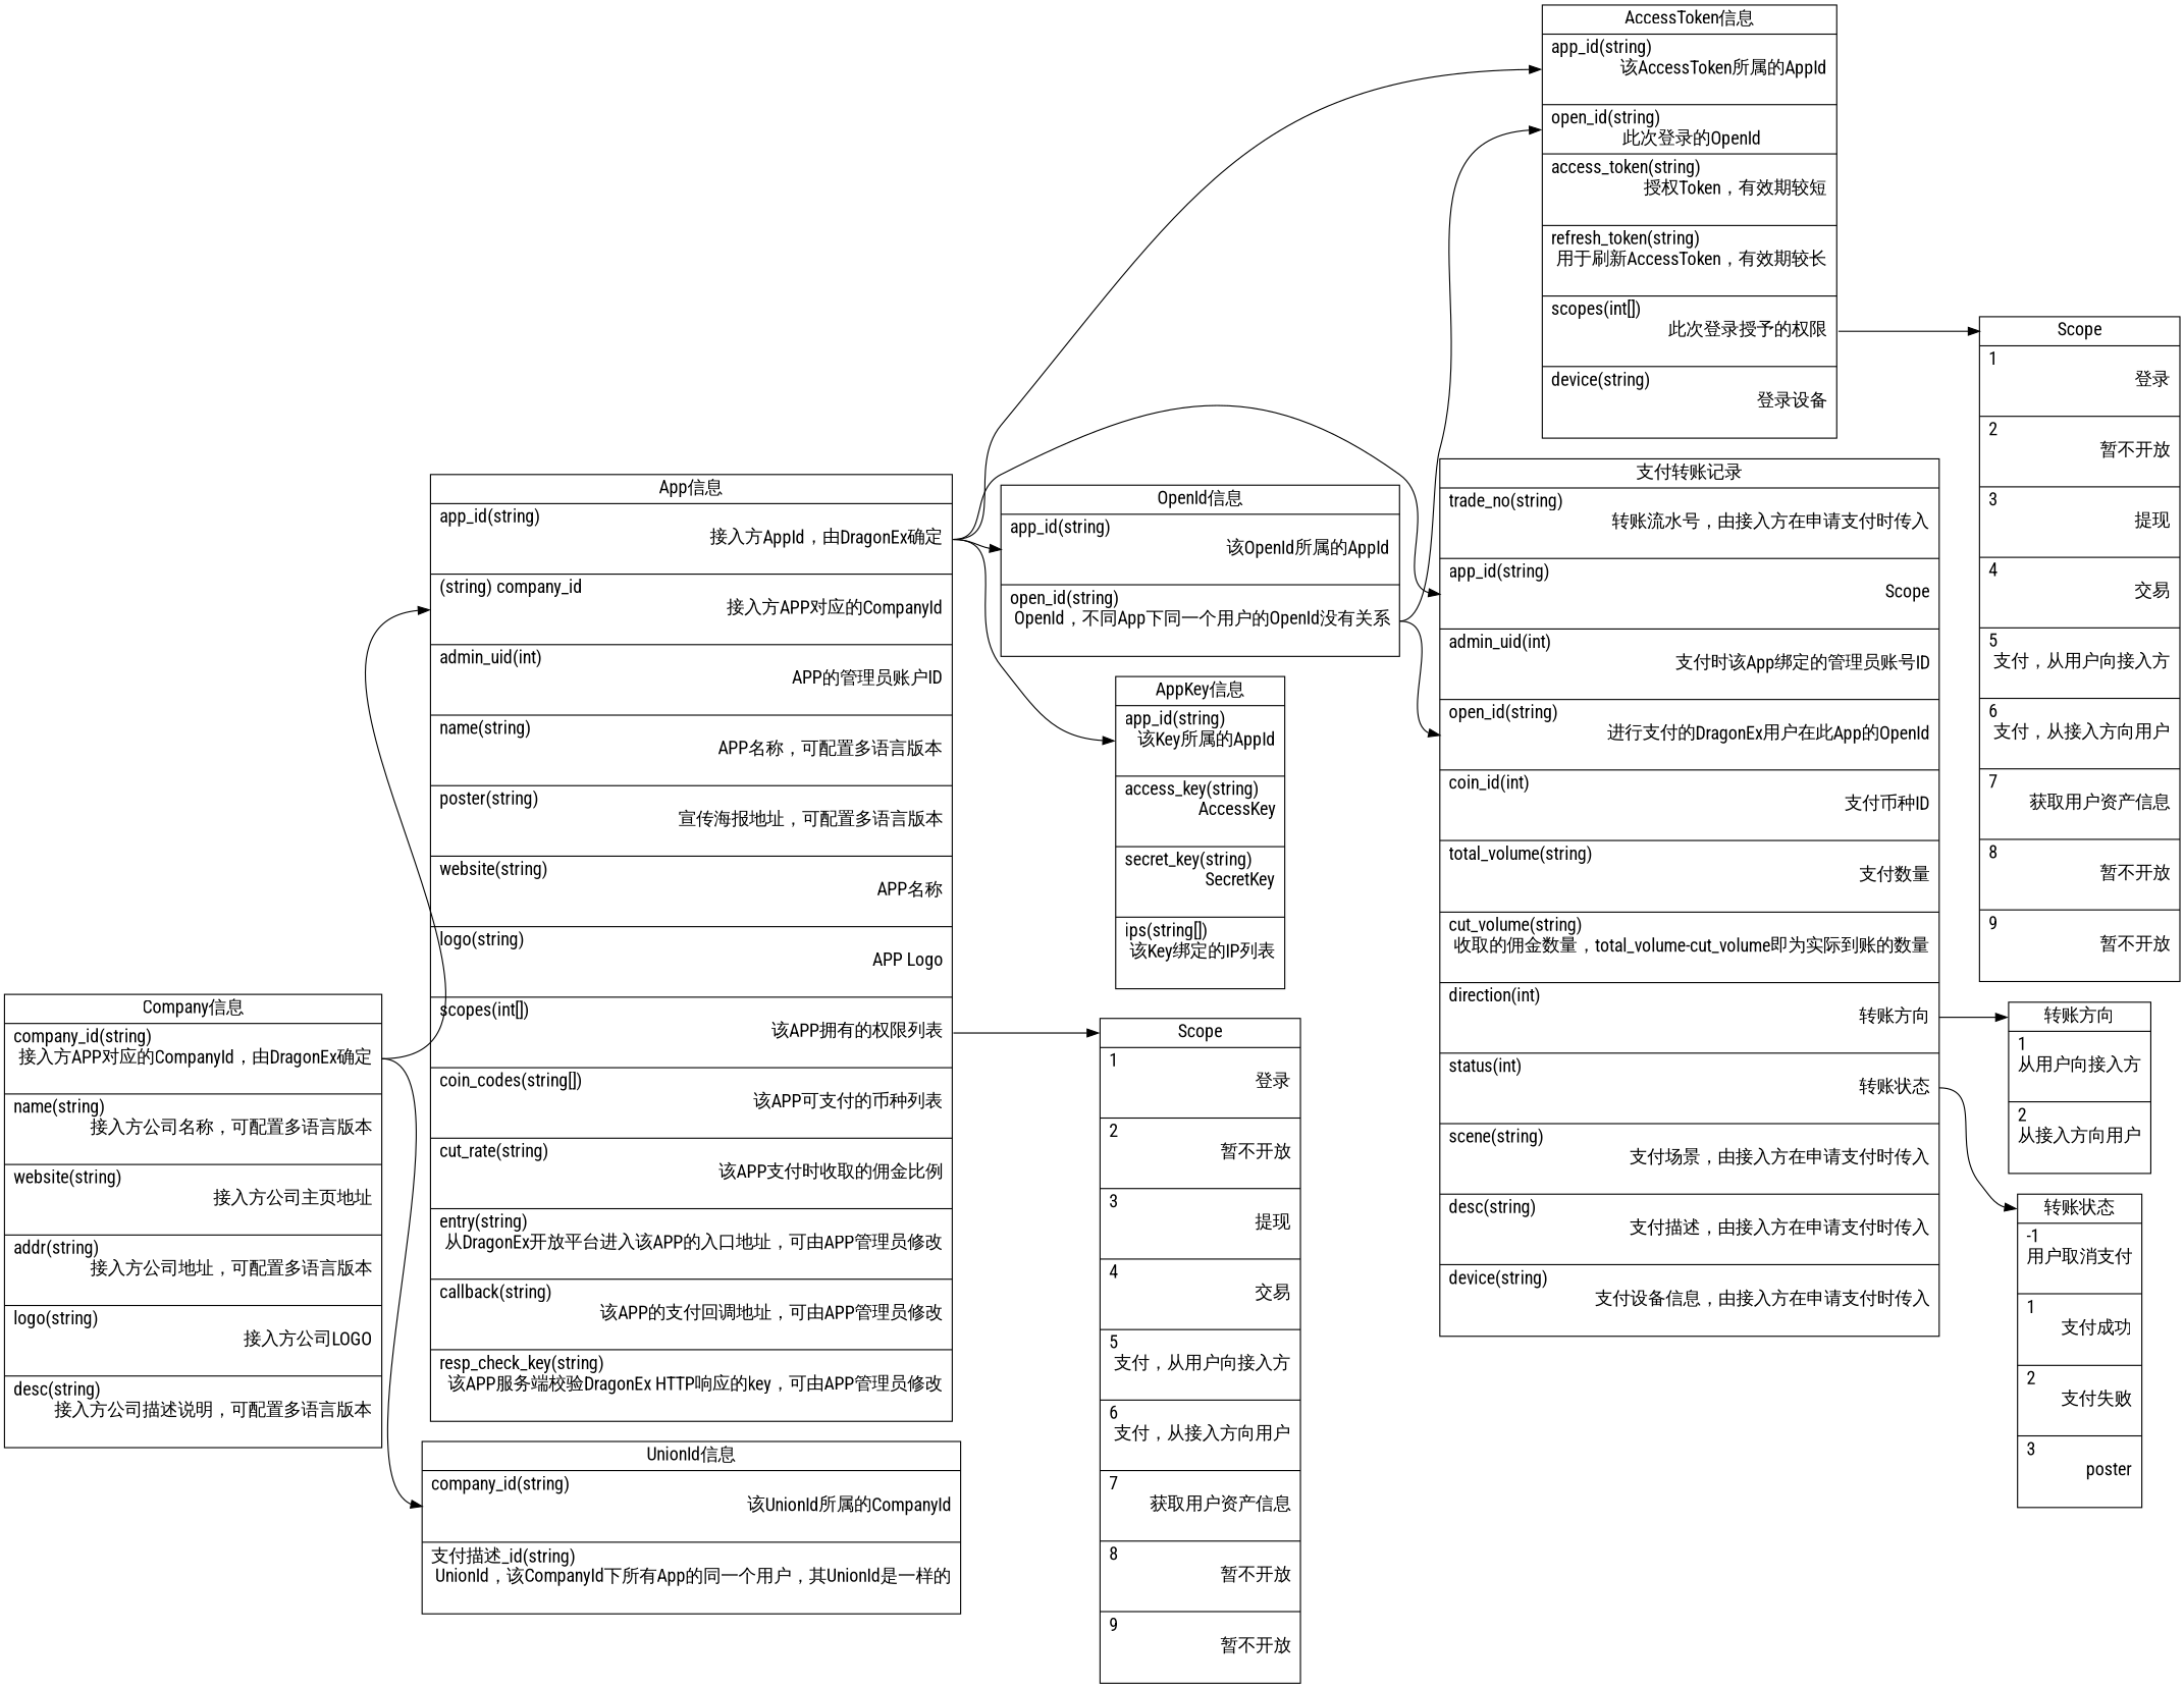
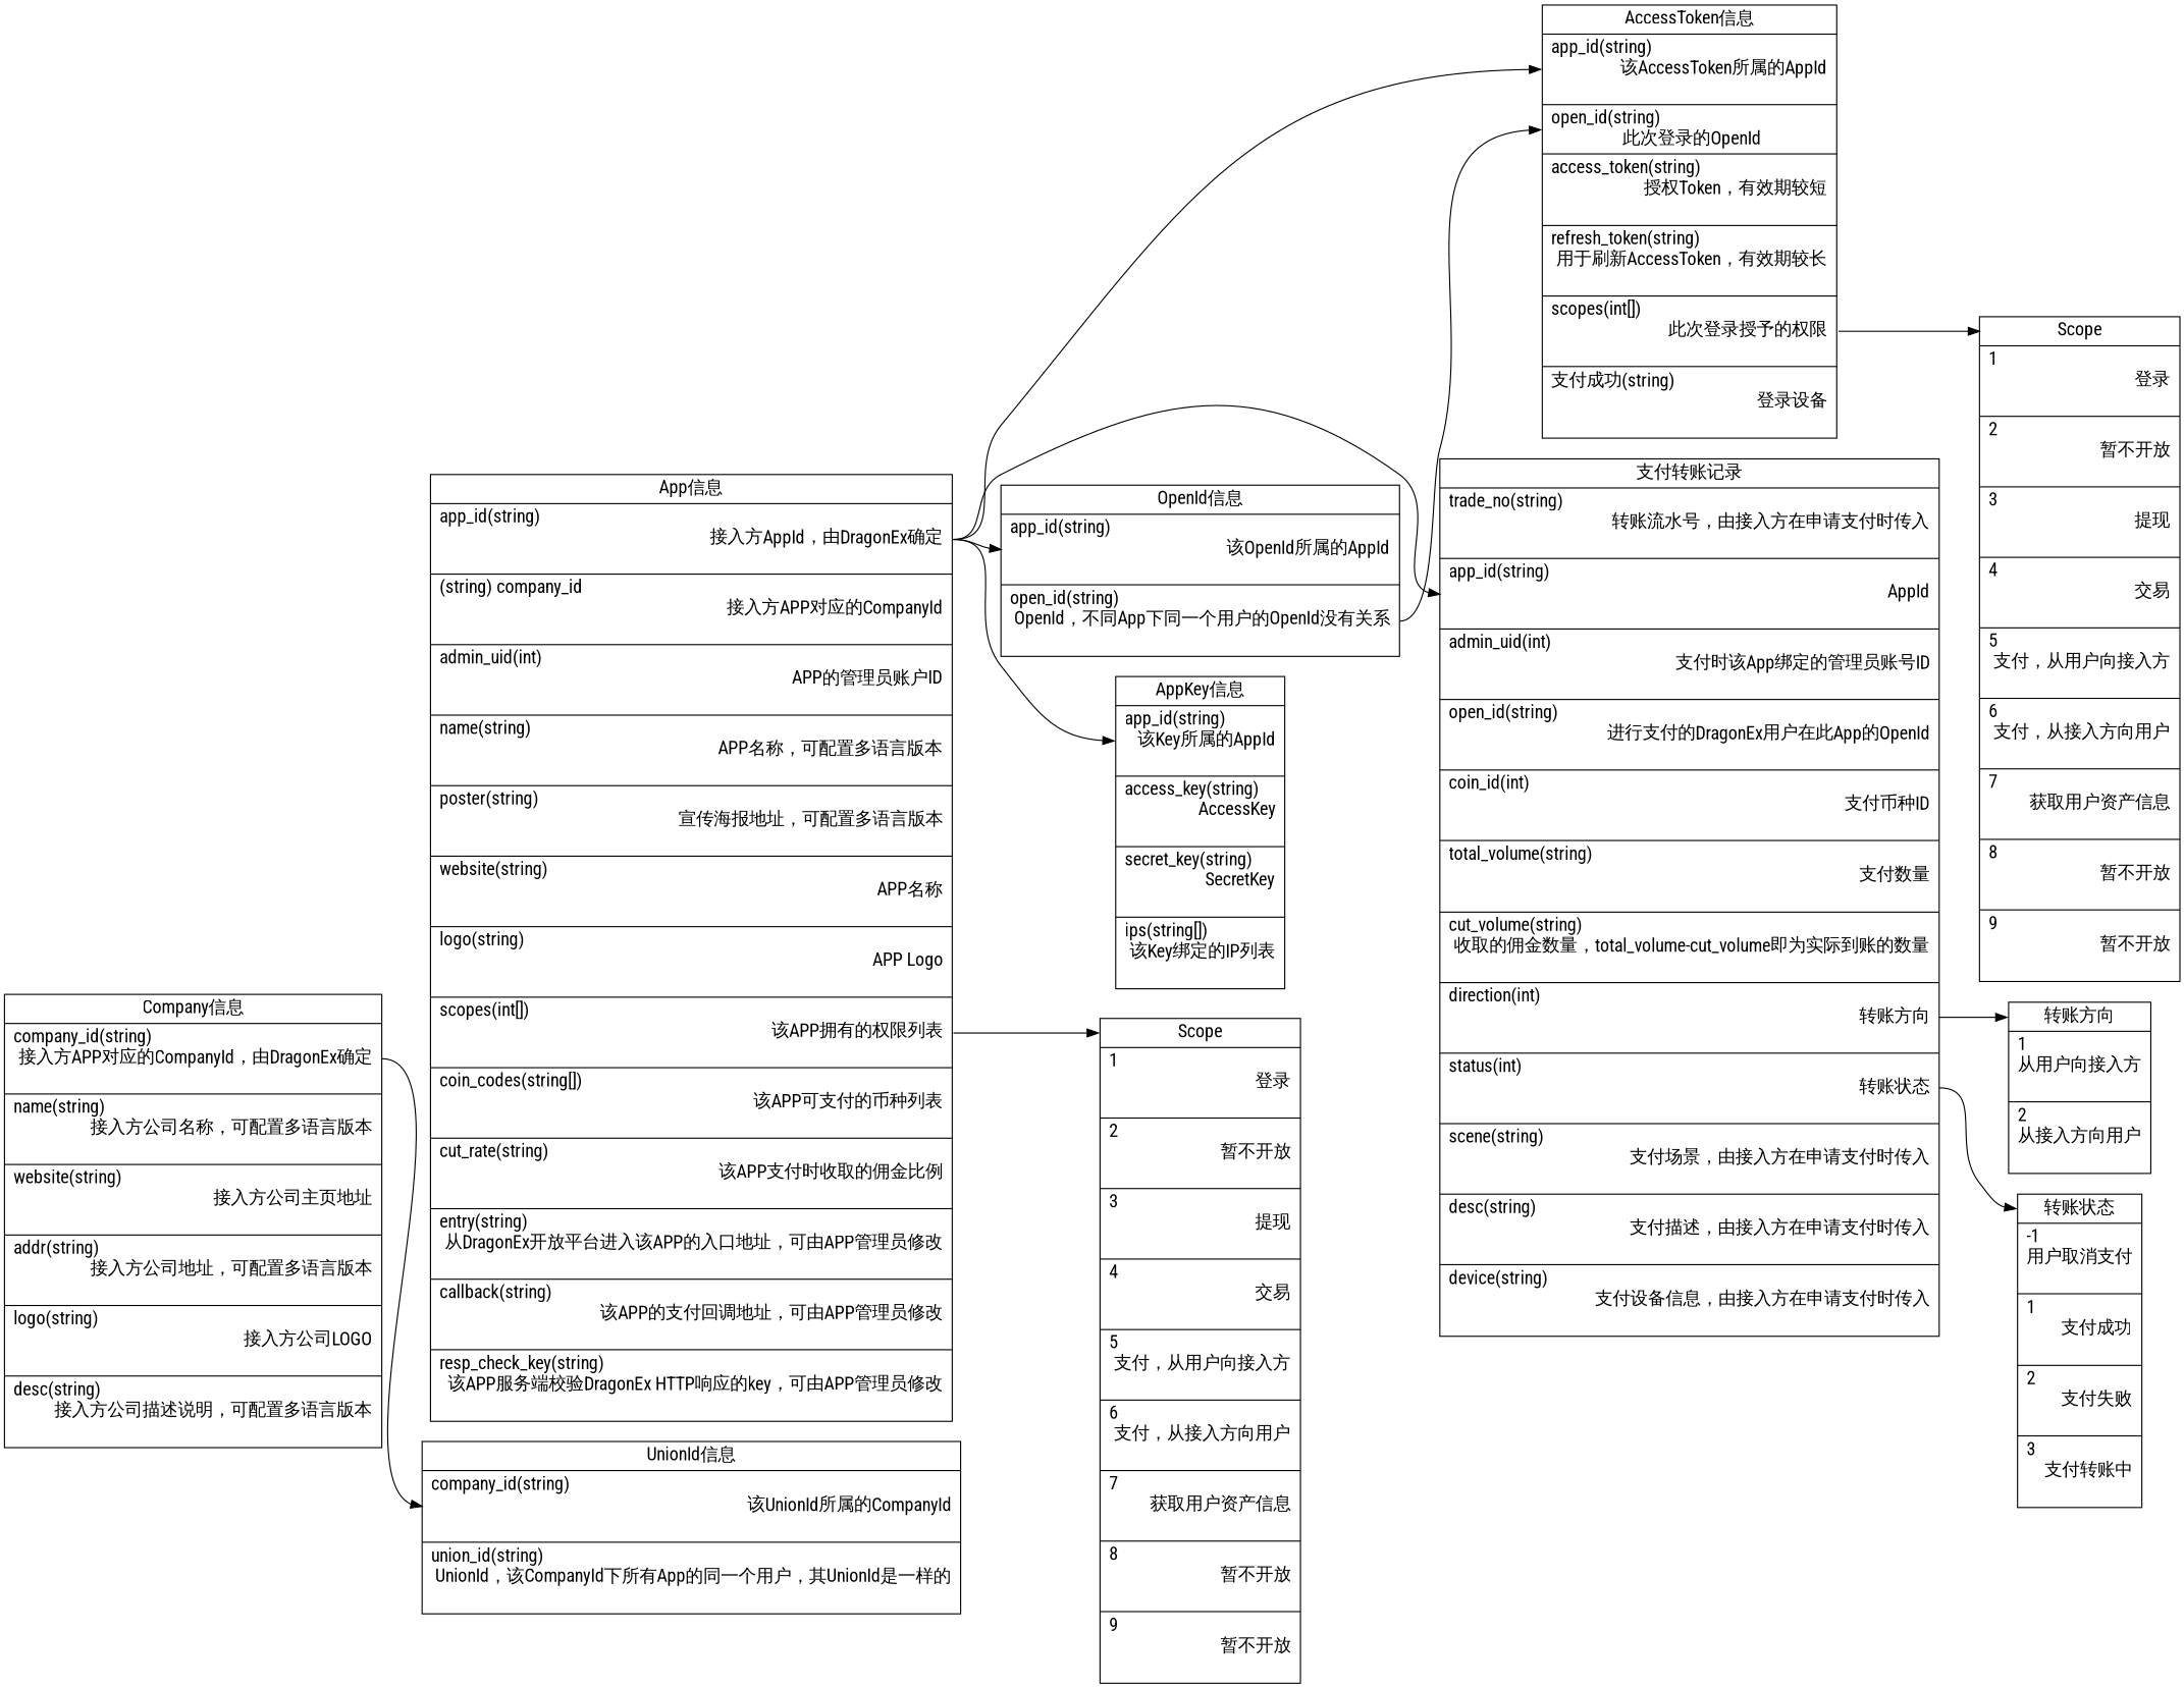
  digraph {
    fontname="Roboto Condensed"
    rankdir=LR
    node [fontname="Roboto Condensed" fontsize=16 shape=record]
    edge [fontname="Roboto Condensed" headport=app_id tailport=app_id]
    n1 [label="Company信息\n    | <company_id> company_id(string) \l 接入方APP对应的CompanyId，由DragonEx确定\r\n    | name(string) \l 接入方公司名称，可配置多语言版本\r\n    | website(string) \l 接入方公司主页地址\r\n    | addr(string) \l 接入方公司地址，可配置多语言版本\r\n    | logo(string) \l 接入方公司LOGO\r\n    | desc(string) \l 接入方公司描述说明，可配置多语言版本\r\n    "]
    n2 [label="App信息\n    | <app_id> app_id(string) \l 接入方AppId，由DragonEx确定\r\n    | <company_id>(string) company_id \l 接入方APP对应的CompanyId\r\n    | admin_uid(int) \l APP的管理员账户ID\r\n    | name(string) \l APP名称，可配置多语言版本\r\n    | poster(string) \l 宣传海报地址，可配置多语言版本\r\n    | website(string) \l APP名称\r\n    | logo(string) \l APP Logo\r\n    | <scopes> scopes(int[]) \l 该APP拥有的权限列表\r\n    | coin_codes(string[]) \l 该APP可支付的币种列表\r\n    | cut_rate(string) \l 该APP支付时收取的佣金比例\r\n    | entry(string) \l 从DragonEx开放平台进入该APP的入口地址，可由APP管理员修改\r\n    | callback(string) \l 该APP的支付回调地址，可由APP管理员修改\r\n    | resp_check_key(string) \l 该APP服务端校验DragonEx HTTP响应的key，可由APP管理员修改\r\n    "]
-   n3 [label="UnionId信息\n    | <company_id> company_id(string) \l 该UnionId所属的CompanyId\r\n    | 支付描述_id(string) \l UnionId，该CompanyId下所有App的同一个用户，其UnionId是一样的\r\n    "]
+   n3 [label="UnionId信息\n    | <company_id> company_id(string) \l 该UnionId所属的CompanyId\r\n    | union_id(string) \l UnionId，该CompanyId下所有App的同一个用户，其UnionId是一样的\r\n    "]
    n4 [label="<scopes> Scope\n    | <1> 1 \l 登录\r\n    | <2> 2 \l 暂不开放\r\n    | <3> 3 \l 提现\r\n    | <4> 4 \l 交易\r\n    | <5> 5 \l 支付，从用户向接入方\r\n    | <6> 6 \l 支付，从接入方向用户\r\n    | <7> 7 \l 获取用户资产信息\r\n    | <8> 8 \l 暂不开放\r\n    | <9> 9 \l 暂不开放\r\n    "]
    n5 [label="AppKey信息\n    | <app_id> app_id(string) \l 该Key所属的AppId\r\n    | access_key(string) \l AccessKey\r\n    | secret_key(string) \l SecretKey\r\n    | ips(string[]) \l 该Key绑定的IP列表\r\n    "]
    n6 [label="OpenId信息\n    | <app_id> app_id(string) \l 该OpenId所属的AppId\r\n    | <open_id> open_id(string) \l OpenId，不同App下同一个用户的OpenId没有关系\r\n    "]
-   n7 [label="AccessToken信息\n    | <app_id> app_id(string) \l 该AccessToken所属的AppId\r\n    | <open_id> open_id(string) \l 此次登录的OpenId\n    | access_token(string) \l 授权Token，有效期较短\r\n    | refresh_token(string) \l 用于刷新AccessToken，有效期较长\r\n    | <scopes> scopes(int[]) \l 此次登录授予的权限\r\n    | device(string) \l 登录设备\r\n    "]
-   n8 [label="支付转账记录\n    | trade_no(string) \l 转账流水号，由接入方在申请支付时传入\r\n    | <app_id> app_id(string) \l Scope\r\n    | admin_uid(int) \l 支付时该App绑定的管理员账号ID\r\n    | <open_id> open_id(string) \l 进行支付的DragonEx用户在此App的OpenId\r\n    | coin_id(int) \l 支付币种ID\r\n    | total_volume(string) \l 支付数量\r\n    | cut_volume(string) \l 收取的佣金数量，total_volume-cut_volume即为实际到账的数量\r\n    | <direction> direction(int) \l 转账方向\r\n    | <status> status(int) \l 转账状态\r\n    | scene(string) \l 支付场景，由接入方在申请支付时传入\r\n    | desc(string) \l 支付描述，由接入方在申请支付时传入\r\n    | device(string) \l 支付设备信息，由接入方在申请支付时传入\r\n    "]
+   n7 [label="AccessToken信息\n    | <app_id> app_id(string) \l 该AccessToken所属的AppId\r\n    | <open_id> open_id(string) \l 此次登录的OpenId\n    | access_token(string) \l 授权Token，有效期较短\r\n    | refresh_token(string) \l 用于刷新AccessToken，有效期较长\r\n    | <scopes> scopes(int[]) \l 此次登录授予的权限\r\n    | 支付成功(string) \l 登录设备\r\n    "]
+   n8 [label="支付转账记录\n    | trade_no(string) \l 转账流水号，由接入方在申请支付时传入\r\n    | <app_id> app_id(string) \l AppId\r\n    | admin_uid(int) \l 支付时该App绑定的管理员账号ID\r\n    | <open_id> open_id(string) \l 进行支付的DragonEx用户在此App的OpenId\r\n    | coin_id(int) \l 支付币种ID\r\n    | total_volume(string) \l 支付数量\r\n    | cut_volume(string) \l 收取的佣金数量，total_volume-cut_volume即为实际到账的数量\r\n    | <direction> direction(int) \l 转账方向\r\n    | <status> status(int) \l 转账状态\r\n    | scene(string) \l 支付场景，由接入方在申请支付时传入\r\n    | desc(string) \l 支付描述，由接入方在申请支付时传入\r\n    | device(string) \l 支付设备信息，由接入方在申请支付时传入\r\n    "]
    n9 [label="<scopes> Scope\n    | <1> 1 \l 登录\r\n    | <2> 2 \l 暂不开放\r\n    | <3> 3 \l 提现\r\n    | <4> 4 \l 交易\r\n    | <5> 5 \l 支付，从用户向接入方\r\n    | <6> 6 \l 支付，从接入方向用户\r\n    | <7> 7 \l 获取用户资产信息\r\n    | <8> 8 \l 暂不开放\r\n    | <9> 9 \l 暂不开放\r\n    "]
    n10 [label="<direction> 转账方向\n    | <1> 1\l从用户向接入方\r\n    | <2> 2\l从接入方向用户\r\n    "]
-   n11 [label="<status> 转账状态\n    | <-1> -1\l用户取消支付\r\n    | <1> 1\l支付成功\r\n    | <2> 2\l支付失败\r\n    | <3> 3\lposter\r\n    "]
-   n1 -> n2 [headport=company_id tailport=company_id]
+   n11 [label="<status> 转账状态\n    | <-1> -1\l用户取消支付\r\n    | <1> 1\l支付成功\r\n    | <2> 2\l支付失败\r\n    | <3> 3\l支付转账中\r\n    "]
    n1 -> n3 [headport=company_id tailport=company_id]
    n2 -> n4 [headport=scopes tailport=scopes]
    n2 -> n5
    n2 -> n6
    n2 -> n7
    n2 -> n8
    n6 -> n7 [headport=open_id tailport=open_id]
-   n6 -> n8 [headport=open_id tailport=open_id]
    n7 -> n9 [headport=scopes tailport=scopes]
    n8 -> n10 [headport=direction tailport=direction]
    n8 -> n11 [headport=status tailport=status]
  }
